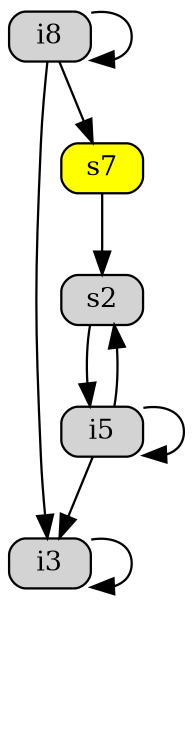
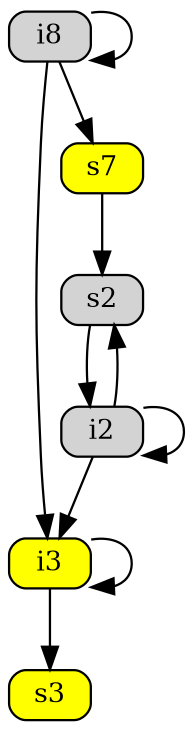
  digraph {
    rankdir=TB
    node [fillcolor=lightgrey fixedsize=true fontsize=12 shape=box style="rounded,filled"]
    n1 [height=0.3 label=i8 width=0.5]
-   i3 [height=0.3 width=0.5]
-   i2 [height=0.3 width=0.5 label=i5]
+   i3 [fillcolor=yellow height=0.3 width=0.5]
+   i2 [height=0.3 width=0.5]
    n4 [fillcolor=yellow height=0.3 label=s7 width=0.5]
    s2 [height=0.3 width=0.5]
+   s3 [fillcolor=yellow height=0.3 width=0.5]
    subgraph sub_1 {
      n1
      i3
      i2
    }
    subgraph sub_2 {
      n4
      s2
+     s3
    }
    n1 -> n1
    n1 -> i3
    n1 -> n4
    i3 -> i3
+   i3 -> s3
    i2 -> i3
    i2 -> i2
    i2 -> s2
    n4 -> s2
    s2 -> i2
  }
